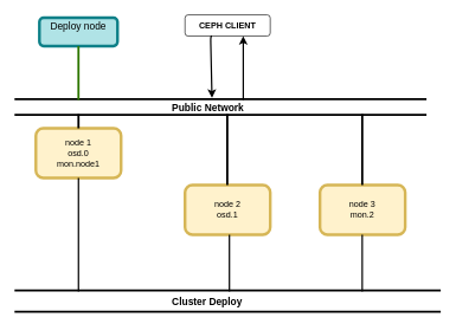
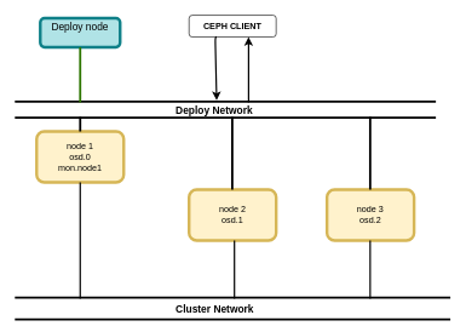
  <mxCell id="0" />
  <mxCell id="1" parent="0" />
  <mxCell id="2" value="node 1&lt;br&gt;osd.0&lt;br&gt;mon.node1&lt;br&gt;" style="rounded=1;whiteSpace=wrap;html=1;fillColor=#fff2cc;strokeColor=#d6b656;strokeWidth=4;" parent="1" vertex="1"><mxGeometry x="50" y="180" width="120" height="70" as="geometry" /></mxCell>
  <mxCell id="3" value="node 2&lt;br&gt;osd.1&lt;br&gt;" style="rounded=1;whiteSpace=wrap;html=1;fillColor=#fff2cc;strokeColor=#d6b656;strokeWidth=4;" parent="1" vertex="1"><mxGeometry x="260" y="260" width="120" height="70" as="geometry" /></mxCell>
- <mxCell id="4" value="node 3&lt;br&gt;mon.2&lt;br&gt;" style="rounded=1;whiteSpace=wrap;html=1;strokeWidth=4;fillColor=#fff2cc;strokeColor=#d6b656;" parent="1" vertex="1"><mxGeometry x="450" y="260" width="120" height="70" as="geometry" /></mxCell>
+ <mxCell id="4" value="node 3&lt;br&gt;osd.2&lt;br&gt;" style="rounded=1;whiteSpace=wrap;html=1;strokeWidth=4;fillColor=#fff2cc;strokeColor=#d6b656;" parent="1" vertex="1"><mxGeometry x="450" y="260" width="120" height="70" as="geometry" /></mxCell>
  <mxCell id="5" value="" style="shape=link;html=1;width=28;strokeWidth=3;" parent="1" edge="1"><mxGeometry width="50" height="50" relative="1" as="geometry"><mxPoint x="20" y="423.5" as="sourcePoint" /><mxPoint x="620" y="423.5" as="targetPoint" /></mxGeometry></mxCell>
  <mxCell id="6" value="" style="endArrow=none;html=1;strokeWidth=2;" parent="1" target="2" edge="1"><mxGeometry width="50" height="50" relative="1" as="geometry"><mxPoint x="110" y="410" as="sourcePoint" /><mxPoint x="60" y="430" as="targetPoint" /></mxGeometry></mxCell>
  <mxCell id="7" value="" style="endArrow=none;html=1;strokeWidth=2;" parent="1" edge="1"><mxGeometry width="50" height="50" relative="1" as="geometry"><mxPoint x="322.5" y="410" as="sourcePoint" /><mxPoint x="322.5" y="330" as="targetPoint" /></mxGeometry></mxCell>
  <mxCell id="8" value="" style="endArrow=none;html=1;strokeWidth=2;" parent="1" edge="1"><mxGeometry width="50" height="50" relative="1" as="geometry"><mxPoint x="509.5" y="410" as="sourcePoint" /><mxPoint x="509.5" y="330" as="targetPoint" /></mxGeometry></mxCell>
- <mxCell id="9" value="&lt;b&gt;&lt;font style=&quot;font-size: 14px&quot;&gt;Cluster Deploy&lt;/font&gt;&lt;/b&gt;" style="text;html=1;resizable=0;points=[];autosize=1;align=left;verticalAlign=top;spacingTop=-4;" parent="1" vertex="1"><mxGeometry x="240" y="414" width="120" height="20" as="geometry" /></mxCell>
+ <mxCell id="9" value="&lt;b&gt;&lt;font style=&quot;font-size: 14px&quot;&gt;Cluster Network&lt;/font&gt;&lt;/b&gt;" style="text;html=1;resizable=0;points=[];autosize=1;align=left;verticalAlign=top;spacingTop=-4;" parent="1" vertex="1"><mxGeometry x="240" y="414" width="120" height="20" as="geometry" /></mxCell>
  <mxCell id="10" value="" style="shape=link;html=1;strokeWidth=3;width=20;" parent="1" edge="1"><mxGeometry width="50" height="50" relative="1" as="geometry"><mxPoint x="20" y="150" as="sourcePoint" /><mxPoint x="600" y="150" as="targetPoint" /></mxGeometry></mxCell>
- <mxCell id="11" value="&lt;b style=&quot;font-size: 14px&quot;&gt;Public Network&lt;br&gt;&lt;/b&gt;&lt;br&gt;" style="text;html=1;resizable=0;points=[];autosize=1;align=left;verticalAlign=top;spacingTop=-4;" parent="1" vertex="1"><mxGeometry x="240" y="140" width="120" height="30" as="geometry" /></mxCell>
+ <mxCell id="11" value="&lt;b style=&quot;font-size: 14px&quot;&gt;Deploy Network&lt;br&gt;&lt;/b&gt;&lt;br&gt;" style="text;html=1;resizable=0;points=[];autosize=1;align=left;verticalAlign=top;spacingTop=-4;" parent="1" vertex="1"><mxGeometry x="240" y="140" width="120" height="30" as="geometry" /></mxCell>
  <mxCell id="12" value="" style="endArrow=none;html=1;strokeWidth=3;" parent="1" source="2" edge="1"><mxGeometry width="50" height="50" relative="1" as="geometry"><mxPoint x="20" y="510" as="sourcePoint" /><mxPoint x="110" y="160" as="targetPoint" /></mxGeometry></mxCell>
  <mxCell id="13" value="" style="endArrow=none;html=1;strokeWidth=3;" parent="1" edge="1"><mxGeometry width="50" height="50" relative="1" as="geometry"><mxPoint x="319.5" y="260" as="sourcePoint" /><mxPoint x="319.5" y="160" as="targetPoint" /></mxGeometry></mxCell>
  <mxCell id="14" value="" style="endArrow=none;html=1;strokeWidth=3;" parent="1" edge="1"><mxGeometry width="50" height="50" relative="1" as="geometry"><mxPoint x="509.5" y="260" as="sourcePoint" /><mxPoint x="509.5" y="160" as="targetPoint" /></mxGeometry></mxCell>
  <mxCell id="15" value="&lt;b&gt;CEPH CLIENT&lt;/b&gt;" style="rounded=1;whiteSpace=wrap;html=1;" parent="1" vertex="1"><mxGeometry x="260" y="20" width="120" height="30" as="geometry" /></mxCell>
  <mxCell id="16" value="" style="endArrow=classic;html=1;strokeWidth=2;entryX=0.6;entryY=-0.1;entryDx=0;entryDy=0;entryPerimeter=0;" parent="1" edge="1"><mxGeometry width="50" height="50" relative="1" as="geometry"><mxPoint x="298" y="50" as="sourcePoint" /><mxPoint x="298" y="137" as="targetPoint" /><Array as="points"><mxPoint x="296" y="50" /></Array></mxGeometry></mxCell>
  <mxCell id="17" value="" style="endArrow=classic;html=1;strokeWidth=2;" parent="1" edge="1"><mxGeometry width="50" height="50" relative="1" as="geometry"><mxPoint x="342" y="140" as="sourcePoint" /><mxPoint x="342" y="50" as="targetPoint" /></mxGeometry></mxCell>
  <mxCell id="18" value="&lt;div style=&quot;text-align: center ; font-size: 14px&quot;&gt;&lt;span&gt;&lt;font style=&quot;font-size: 14px&quot;&gt;Deploy node&lt;/font&gt;&lt;/span&gt;&lt;/div&gt;&lt;div style=&quot;text-align: center ; font-size: 14px&quot;&gt;&lt;br&gt;&lt;/div&gt;" style="rounded=1;whiteSpace=wrap;html=1;fillColor=#b0e3e6;strokeColor=#0e8088;strokeWidth=4;" vertex="1" parent="1"><mxGeometry x="55" y="24" width="110" height="40" as="geometry" /></mxCell>
  <mxCell id="19" value="" style="endArrow=none;html=1;strokeWidth=3;fillColor=#60a917;strokeColor=#2D7600;" edge="1" parent="1" target="18"><mxGeometry width="50" height="50" relative="1" as="geometry"><mxPoint x="110" y="140" as="sourcePoint" /><mxPoint x="70" y="460" as="targetPoint" /></mxGeometry></mxCell>
